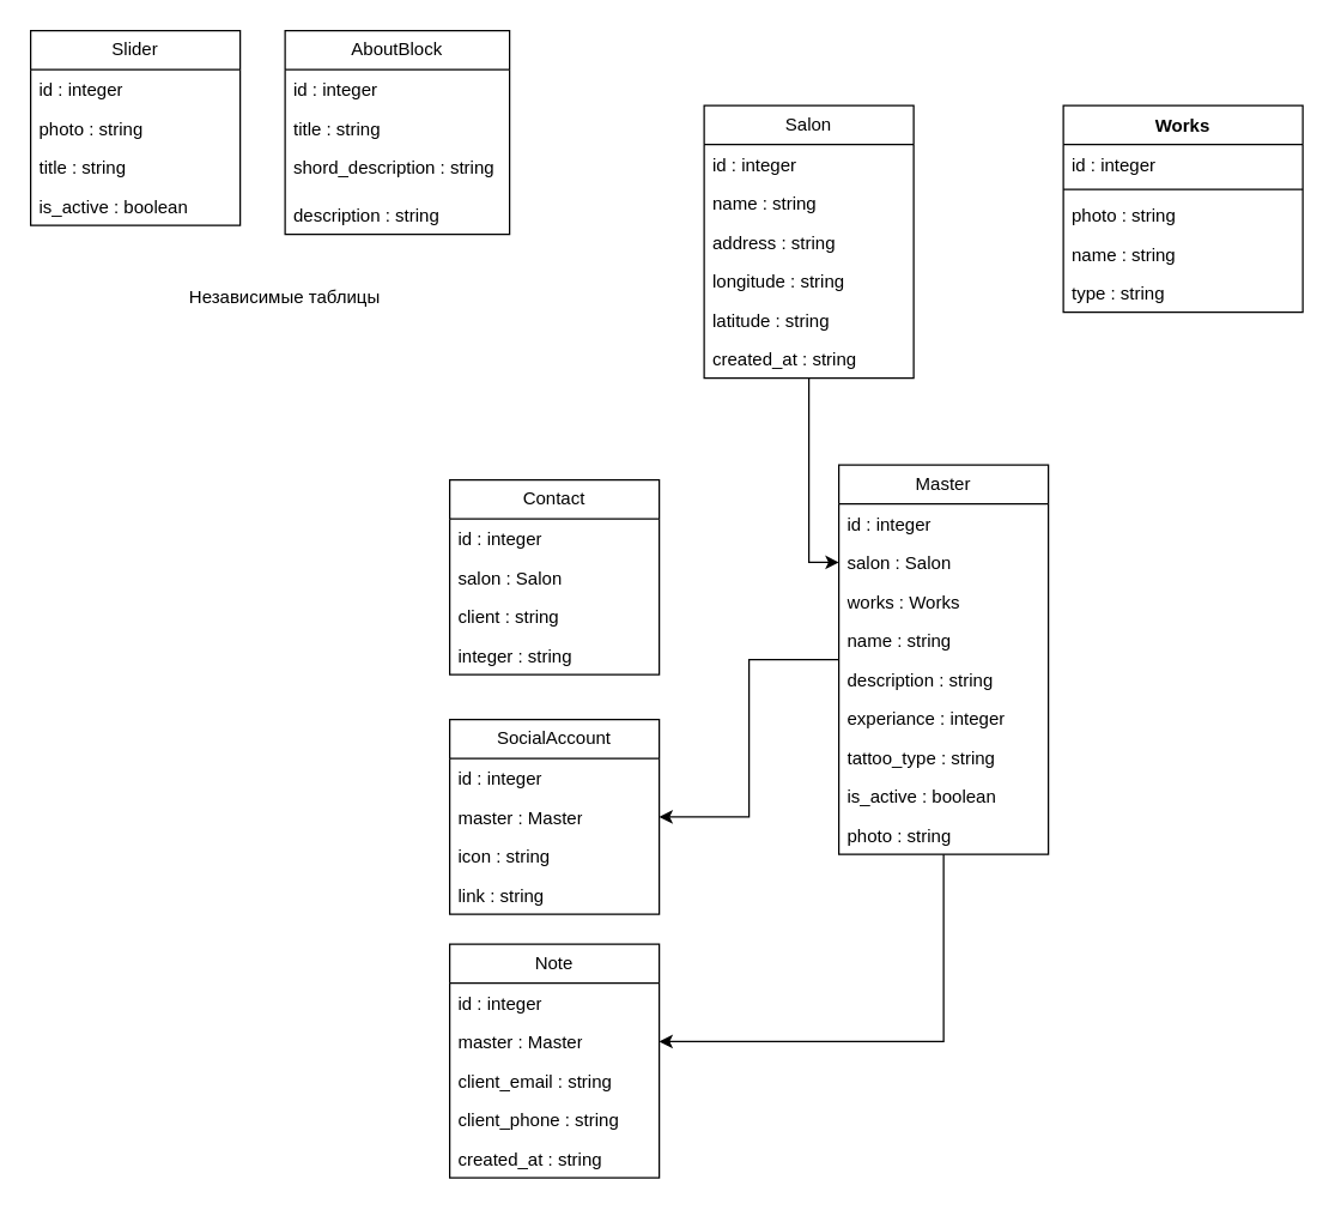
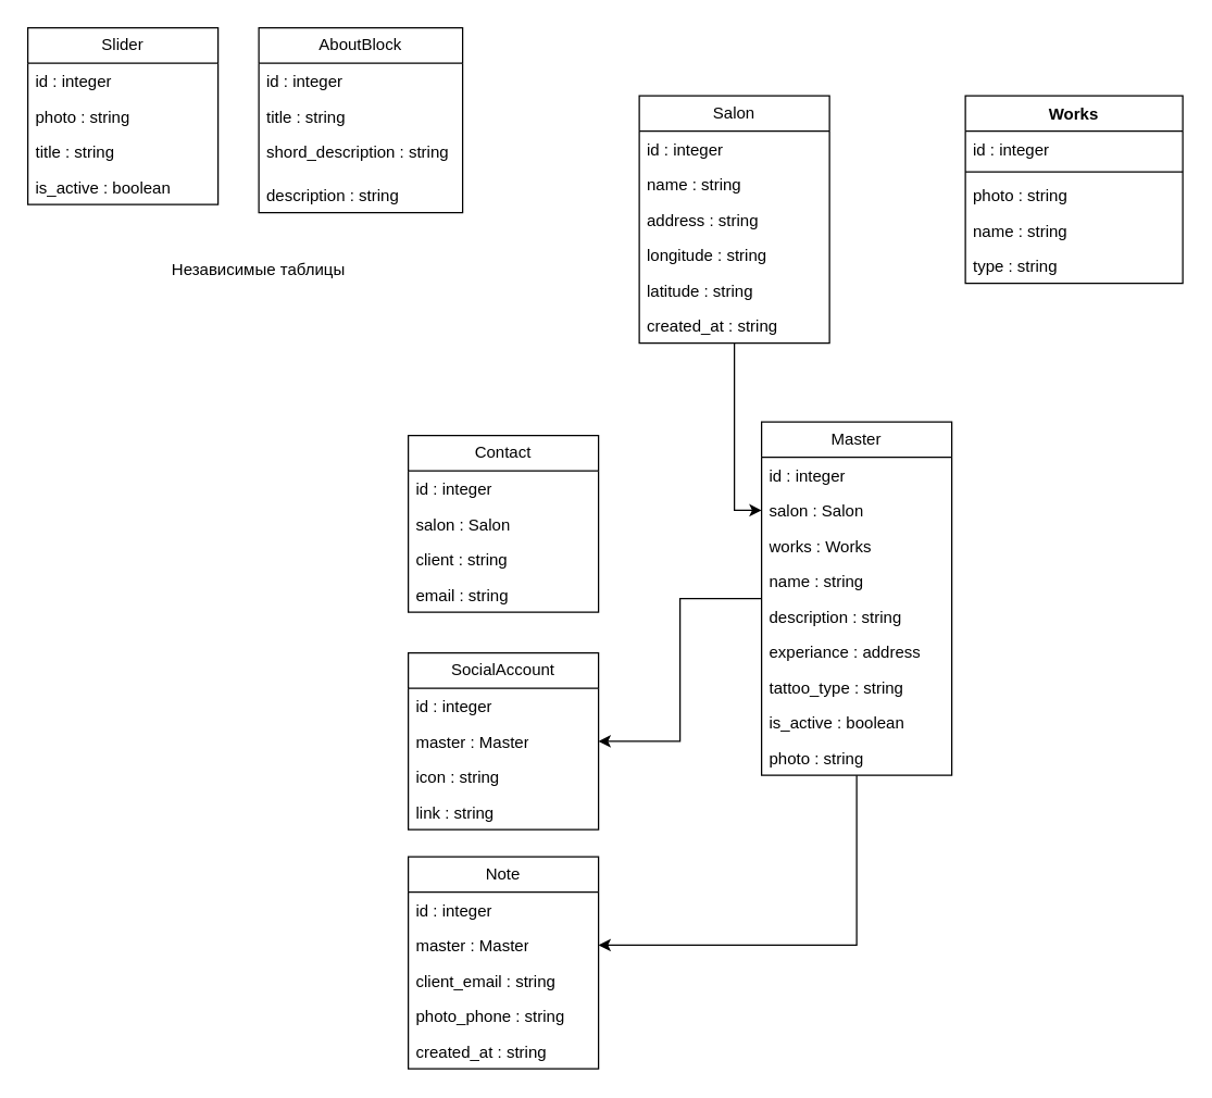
  <mxCell id="0" />
  <mxCell id="1" parent="0" />
  <mxCell id="2" style="edgeStyle=orthogonalEdgeStyle;rounded=0;orthogonalLoop=1;jettySize=auto;html=1;entryX=0;entryY=0.5;entryDx=0;entryDy=0;" edge="1" parent="1" source="3" target="35"><mxGeometry relative="1" as="geometry" /></mxCell>
  <mxCell id="3" value="Salon" style="swimlane;fontStyle=0;childLayout=stackLayout;horizontal=1;startSize=26;fillColor=none;horizontalStack=0;resizeParent=1;resizeParentMax=0;resizeLast=0;collapsible=1;marginBottom=0;whiteSpace=wrap;html=1;" vertex="1" parent="1"><mxGeometry x="470" y="70" width="140" height="182" as="geometry" /></mxCell>
  <mxCell id="4" value="id : integer" style="text;strokeColor=none;fillColor=none;align=left;verticalAlign=top;spacingLeft=4;spacingRight=4;overflow=hidden;rotatable=0;points=[[0,0.5],[1,0.5]];portConstraint=eastwest;whiteSpace=wrap;html=1;" vertex="1" parent="3"><mxGeometry y="26" width="140" height="26" as="geometry" /></mxCell>
  <mxCell id="5" value="name : string" style="text;strokeColor=none;fillColor=none;align=left;verticalAlign=top;spacingLeft=4;spacingRight=4;overflow=hidden;rotatable=0;points=[[0,0.5],[1,0.5]];portConstraint=eastwest;whiteSpace=wrap;html=1;" vertex="1" parent="3"><mxGeometry y="52" width="140" height="26" as="geometry" /></mxCell>
  <mxCell id="6" value="address : string" style="text;strokeColor=none;fillColor=none;align=left;verticalAlign=top;spacingLeft=4;spacingRight=4;overflow=hidden;rotatable=0;points=[[0,0.5],[1,0.5]];portConstraint=eastwest;whiteSpace=wrap;html=1;" vertex="1" parent="3"><mxGeometry y="78" width="140" height="26" as="geometry" /></mxCell>
  <mxCell id="7" value="longitude : string" style="text;strokeColor=none;fillColor=none;align=left;verticalAlign=top;spacingLeft=4;spacingRight=4;overflow=hidden;rotatable=0;points=[[0,0.5],[1,0.5]];portConstraint=eastwest;whiteSpace=wrap;html=1;" vertex="1" parent="3"><mxGeometry y="104" width="140" height="26" as="geometry" /></mxCell>
  <mxCell id="8" value="latitude : string" style="text;strokeColor=none;fillColor=none;align=left;verticalAlign=top;spacingLeft=4;spacingRight=4;overflow=hidden;rotatable=0;points=[[0,0.5],[1,0.5]];portConstraint=eastwest;whiteSpace=wrap;html=1;" vertex="1" parent="3"><mxGeometry y="130" width="140" height="26" as="geometry" /></mxCell>
  <mxCell id="9" value="created_at : string" style="text;strokeColor=none;fillColor=none;align=left;verticalAlign=top;spacingLeft=4;spacingRight=4;overflow=hidden;rotatable=0;points=[[0,0.5],[1,0.5]];portConstraint=eastwest;whiteSpace=wrap;html=1;" vertex="1" parent="3"><mxGeometry y="156" width="140" height="26" as="geometry" /></mxCell>
  <mxCell id="10" value="AboutBlock" style="swimlane;fontStyle=0;childLayout=stackLayout;horizontal=1;startSize=26;fillColor=none;horizontalStack=0;resizeParent=1;resizeParentMax=0;resizeLast=0;collapsible=1;marginBottom=0;whiteSpace=wrap;html=1;" vertex="1" parent="1"><mxGeometry x="190" y="20" width="150" height="136" as="geometry" /></mxCell>
  <mxCell id="11" value="id : integer" style="text;strokeColor=none;fillColor=none;align=left;verticalAlign=top;spacingLeft=4;spacingRight=4;overflow=hidden;rotatable=0;points=[[0,0.5],[1,0.5]];portConstraint=eastwest;whiteSpace=wrap;html=1;" vertex="1" parent="10"><mxGeometry y="26" width="150" height="26" as="geometry" /></mxCell>
  <mxCell id="12" value="title : string" style="text;strokeColor=none;fillColor=none;align=left;verticalAlign=top;spacingLeft=4;spacingRight=4;overflow=hidden;rotatable=0;points=[[0,0.5],[1,0.5]];portConstraint=eastwest;whiteSpace=wrap;html=1;" vertex="1" parent="10"><mxGeometry y="52" width="150" height="26" as="geometry" /></mxCell>
  <mxCell id="13" value="shord_description : string" style="text;strokeColor=none;fillColor=none;align=left;verticalAlign=top;spacingLeft=4;spacingRight=4;overflow=hidden;rotatable=0;points=[[0,0.5],[1,0.5]];portConstraint=eastwest;whiteSpace=wrap;html=1;" vertex="1" parent="10"><mxGeometry y="78" width="150" height="32" as="geometry" /></mxCell>
  <mxCell id="14" value="&lt;div&gt;description : string&lt;/div&gt;&lt;div&gt;&lt;br&gt;&lt;/div&gt;" style="text;strokeColor=none;fillColor=none;align=left;verticalAlign=top;spacingLeft=4;spacingRight=4;overflow=hidden;rotatable=0;points=[[0,0.5],[1,0.5]];portConstraint=eastwest;whiteSpace=wrap;html=1;" vertex="1" parent="10"><mxGeometry y="110" width="150" height="26" as="geometry" /></mxCell>
  <mxCell id="15" value="Contact" style="swimlane;fontStyle=0;childLayout=stackLayout;horizontal=1;startSize=26;fillColor=none;horizontalStack=0;resizeParent=1;resizeParentMax=0;resizeLast=0;collapsible=1;marginBottom=0;whiteSpace=wrap;html=1;" vertex="1" parent="1"><mxGeometry x="300" y="320" width="140" height="130" as="geometry" /></mxCell>
  <mxCell id="16" value="id : integer" style="text;strokeColor=none;fillColor=none;align=left;verticalAlign=top;spacingLeft=4;spacingRight=4;overflow=hidden;rotatable=0;points=[[0,0.5],[1,0.5]];portConstraint=eastwest;whiteSpace=wrap;html=1;" vertex="1" parent="15"><mxGeometry y="26" width="140" height="26" as="geometry" /></mxCell>
  <mxCell id="17" value="salon : Salon" style="text;strokeColor=none;fillColor=none;align=left;verticalAlign=top;spacingLeft=4;spacingRight=4;overflow=hidden;rotatable=0;points=[[0,0.5],[1,0.5]];portConstraint=eastwest;whiteSpace=wrap;html=1;" vertex="1" parent="15"><mxGeometry y="52" width="140" height="26" as="geometry" /></mxCell>
  <mxCell id="18" value="client : string" style="text;strokeColor=none;fillColor=none;align=left;verticalAlign=top;spacingLeft=4;spacingRight=4;overflow=hidden;rotatable=0;points=[[0,0.5],[1,0.5]];portConstraint=eastwest;whiteSpace=wrap;html=1;" vertex="1" parent="15"><mxGeometry y="78" width="140" height="26" as="geometry" /></mxCell>
- <mxCell id="19" value="integer : string" style="text;strokeColor=none;fillColor=none;align=left;verticalAlign=top;spacingLeft=4;spacingRight=4;overflow=hidden;rotatable=0;points=[[0,0.5],[1,0.5]];portConstraint=eastwest;whiteSpace=wrap;html=1;" vertex="1" parent="15"><mxGeometry y="104" width="140" height="26" as="geometry" /></mxCell>
+ <mxCell id="19" value="email : string" style="text;strokeColor=none;fillColor=none;align=left;verticalAlign=top;spacingLeft=4;spacingRight=4;overflow=hidden;rotatable=0;points=[[0,0.5],[1,0.5]];portConstraint=eastwest;whiteSpace=wrap;html=1;" vertex="1" parent="15"><mxGeometry y="104" width="140" height="26" as="geometry" /></mxCell>
  <mxCell id="20" value="Slider" style="swimlane;fontStyle=0;childLayout=stackLayout;horizontal=1;startSize=26;fillColor=none;horizontalStack=0;resizeParent=1;resizeParentMax=0;resizeLast=0;collapsible=1;marginBottom=0;whiteSpace=wrap;html=1;" vertex="1" parent="1"><mxGeometry x="20" y="20" width="140" height="130" as="geometry" /></mxCell>
  <mxCell id="21" value="id : integer" style="text;strokeColor=none;fillColor=none;align=left;verticalAlign=top;spacingLeft=4;spacingRight=4;overflow=hidden;rotatable=0;points=[[0,0.5],[1,0.5]];portConstraint=eastwest;whiteSpace=wrap;html=1;" vertex="1" parent="20"><mxGeometry y="26" width="140" height="26" as="geometry" /></mxCell>
  <mxCell id="22" value="photo : string" style="text;strokeColor=none;fillColor=none;align=left;verticalAlign=top;spacingLeft=4;spacingRight=4;overflow=hidden;rotatable=0;points=[[0,0.5],[1,0.5]];portConstraint=eastwest;whiteSpace=wrap;html=1;" vertex="1" parent="20"><mxGeometry y="52" width="140" height="26" as="geometry" /></mxCell>
  <mxCell id="23" value="title : string" style="text;strokeColor=none;fillColor=none;align=left;verticalAlign=top;spacingLeft=4;spacingRight=4;overflow=hidden;rotatable=0;points=[[0,0.5],[1,0.5]];portConstraint=eastwest;whiteSpace=wrap;html=1;" vertex="1" parent="20"><mxGeometry y="78" width="140" height="26" as="geometry" /></mxCell>
  <mxCell id="24" value="is_active : boolean" style="text;strokeColor=none;fillColor=none;align=left;verticalAlign=top;spacingLeft=4;spacingRight=4;overflow=hidden;rotatable=0;points=[[0,0.5],[1,0.5]];portConstraint=eastwest;whiteSpace=wrap;html=1;" vertex="1" parent="20"><mxGeometry y="104" width="140" height="26" as="geometry" /></mxCell>
  <mxCell id="25" value="Works" style="swimlane;fontStyle=1;align=center;verticalAlign=top;childLayout=stackLayout;horizontal=1;startSize=26;horizontalStack=0;resizeParent=1;resizeParentMax=0;resizeLast=0;collapsible=1;marginBottom=0;whiteSpace=wrap;html=1;" vertex="1" parent="1"><mxGeometry x="710" y="70" width="160" height="138" as="geometry" /></mxCell>
  <mxCell id="26" value="id : integer" style="text;strokeColor=none;fillColor=none;align=left;verticalAlign=top;spacingLeft=4;spacingRight=4;overflow=hidden;rotatable=0;points=[[0,0.5],[1,0.5]];portConstraint=eastwest;whiteSpace=wrap;html=1;" vertex="1" parent="25"><mxGeometry y="26" width="160" height="26" as="geometry" /></mxCell>
  <mxCell id="27" value="" style="line;strokeWidth=1;fillColor=none;align=left;verticalAlign=middle;spacingTop=-1;spacingLeft=3;spacingRight=3;rotatable=0;labelPosition=right;points=[];portConstraint=eastwest;strokeColor=inherit;" vertex="1" parent="25"><mxGeometry y="52" width="160" height="8" as="geometry" /></mxCell>
  <mxCell id="28" value="photo : string" style="text;strokeColor=none;fillColor=none;align=left;verticalAlign=top;spacingLeft=4;spacingRight=4;overflow=hidden;rotatable=0;points=[[0,0.5],[1,0.5]];portConstraint=eastwest;whiteSpace=wrap;html=1;" vertex="1" parent="25"><mxGeometry y="60" width="160" height="26" as="geometry" /></mxCell>
  <mxCell id="29" value="name : string" style="text;strokeColor=none;fillColor=none;align=left;verticalAlign=top;spacingLeft=4;spacingRight=4;overflow=hidden;rotatable=0;points=[[0,0.5],[1,0.5]];portConstraint=eastwest;whiteSpace=wrap;html=1;" vertex="1" parent="25"><mxGeometry y="86" width="160" height="26" as="geometry" /></mxCell>
  <mxCell id="30" value="type : string" style="text;strokeColor=none;fillColor=none;align=left;verticalAlign=top;spacingLeft=4;spacingRight=4;overflow=hidden;rotatable=0;points=[[0,0.5],[1,0.5]];portConstraint=eastwest;whiteSpace=wrap;html=1;" vertex="1" parent="25"><mxGeometry y="112" width="160" height="26" as="geometry" /></mxCell>
  <mxCell id="31" style="edgeStyle=orthogonalEdgeStyle;rounded=0;orthogonalLoop=1;jettySize=auto;html=1;entryX=1;entryY=0.5;entryDx=0;entryDy=0;" edge="1" parent="1" source="33" target="45"><mxGeometry relative="1" as="geometry" /></mxCell>
  <mxCell id="32" style="edgeStyle=orthogonalEdgeStyle;rounded=0;orthogonalLoop=1;jettySize=auto;html=1;entryX=1;entryY=0.5;entryDx=0;entryDy=0;" edge="1" parent="1" source="33" target="50"><mxGeometry relative="1" as="geometry" /></mxCell>
  <mxCell id="33" value="Master" style="swimlane;fontStyle=0;childLayout=stackLayout;horizontal=1;startSize=26;fillColor=none;horizontalStack=0;resizeParent=1;resizeParentMax=0;resizeLast=0;collapsible=1;marginBottom=0;whiteSpace=wrap;html=1;" vertex="1" parent="1"><mxGeometry x="560" y="310" width="140" height="260" as="geometry" /></mxCell>
  <mxCell id="34" value="id : integer" style="text;strokeColor=none;fillColor=none;align=left;verticalAlign=top;spacingLeft=4;spacingRight=4;overflow=hidden;rotatable=0;points=[[0,0.5],[1,0.5]];portConstraint=eastwest;whiteSpace=wrap;html=1;" vertex="1" parent="33"><mxGeometry y="26" width="140" height="26" as="geometry" /></mxCell>
  <mxCell id="35" value="salon : Salon" style="text;strokeColor=none;fillColor=none;align=left;verticalAlign=top;spacingLeft=4;spacingRight=4;overflow=hidden;rotatable=0;points=[[0,0.5],[1,0.5]];portConstraint=eastwest;whiteSpace=wrap;html=1;" vertex="1" parent="33"><mxGeometry y="52" width="140" height="26" as="geometry" /></mxCell>
  <mxCell id="36" value="works : Works" style="text;strokeColor=none;fillColor=none;align=left;verticalAlign=top;spacingLeft=4;spacingRight=4;overflow=hidden;rotatable=0;points=[[0,0.5],[1,0.5]];portConstraint=eastwest;whiteSpace=wrap;html=1;" vertex="1" parent="33"><mxGeometry y="78" width="140" height="26" as="geometry" /></mxCell>
  <mxCell id="37" value="name : string" style="text;strokeColor=none;fillColor=none;align=left;verticalAlign=top;spacingLeft=4;spacingRight=4;overflow=hidden;rotatable=0;points=[[0,0.5],[1,0.5]];portConstraint=eastwest;whiteSpace=wrap;html=1;" vertex="1" parent="33"><mxGeometry y="104" width="140" height="26" as="geometry" /></mxCell>
  <mxCell id="38" value="description : string" style="text;strokeColor=none;fillColor=none;align=left;verticalAlign=top;spacingLeft=4;spacingRight=4;overflow=hidden;rotatable=0;points=[[0,0.5],[1,0.5]];portConstraint=eastwest;whiteSpace=wrap;html=1;" vertex="1" parent="33"><mxGeometry y="130" width="140" height="26" as="geometry" /></mxCell>
- <mxCell id="39" value="experiance : integer" style="text;strokeColor=none;fillColor=none;align=left;verticalAlign=top;spacingLeft=4;spacingRight=4;overflow=hidden;rotatable=0;points=[[0,0.5],[1,0.5]];portConstraint=eastwest;whiteSpace=wrap;html=1;" vertex="1" parent="33"><mxGeometry y="156" width="140" height="26" as="geometry" /></mxCell>
+ <mxCell id="39" value="experiance : address" style="text;strokeColor=none;fillColor=none;align=left;verticalAlign=top;spacingLeft=4;spacingRight=4;overflow=hidden;rotatable=0;points=[[0,0.5],[1,0.5]];portConstraint=eastwest;whiteSpace=wrap;html=1;" vertex="1" parent="33"><mxGeometry y="156" width="140" height="26" as="geometry" /></mxCell>
  <mxCell id="40" value="tattoo_type : string" style="text;strokeColor=none;fillColor=none;align=left;verticalAlign=top;spacingLeft=4;spacingRight=4;overflow=hidden;rotatable=0;points=[[0,0.5],[1,0.5]];portConstraint=eastwest;whiteSpace=wrap;html=1;" vertex="1" parent="33"><mxGeometry y="182" width="140" height="26" as="geometry" /></mxCell>
  <mxCell id="41" value="is_active : boolean" style="text;strokeColor=none;fillColor=none;align=left;verticalAlign=top;spacingLeft=4;spacingRight=4;overflow=hidden;rotatable=0;points=[[0,0.5],[1,0.5]];portConstraint=eastwest;whiteSpace=wrap;html=1;" vertex="1" parent="33"><mxGeometry y="208" width="140" height="26" as="geometry" /></mxCell>
  <mxCell id="42" value="photo : string" style="text;strokeColor=none;fillColor=none;align=left;verticalAlign=top;spacingLeft=4;spacingRight=4;overflow=hidden;rotatable=0;points=[[0,0.5],[1,0.5]];portConstraint=eastwest;whiteSpace=wrap;html=1;" vertex="1" parent="33"><mxGeometry y="234" width="140" height="26" as="geometry" /></mxCell>
  <mxCell id="43" value="SocialAccount" style="swimlane;fontStyle=0;childLayout=stackLayout;horizontal=1;startSize=26;fillColor=none;horizontalStack=0;resizeParent=1;resizeParentMax=0;resizeLast=0;collapsible=1;marginBottom=0;whiteSpace=wrap;html=1;" vertex="1" parent="1"><mxGeometry x="300" y="480" width="140" height="130" as="geometry" /></mxCell>
  <mxCell id="44" value="id : integer" style="text;strokeColor=none;fillColor=none;align=left;verticalAlign=top;spacingLeft=4;spacingRight=4;overflow=hidden;rotatable=0;points=[[0,0.5],[1,0.5]];portConstraint=eastwest;whiteSpace=wrap;html=1;" vertex="1" parent="43"><mxGeometry y="26" width="140" height="26" as="geometry" /></mxCell>
  <mxCell id="45" value="master : Master" style="text;strokeColor=none;fillColor=none;align=left;verticalAlign=top;spacingLeft=4;spacingRight=4;overflow=hidden;rotatable=0;points=[[0,0.5],[1,0.5]];portConstraint=eastwest;whiteSpace=wrap;html=1;" vertex="1" parent="43"><mxGeometry y="52" width="140" height="26" as="geometry" /></mxCell>
  <mxCell id="46" value="icon : string" style="text;strokeColor=none;fillColor=none;align=left;verticalAlign=top;spacingLeft=4;spacingRight=4;overflow=hidden;rotatable=0;points=[[0,0.5],[1,0.5]];portConstraint=eastwest;whiteSpace=wrap;html=1;" vertex="1" parent="43"><mxGeometry y="78" width="140" height="26" as="geometry" /></mxCell>
  <mxCell id="47" value="link : string" style="text;strokeColor=none;fillColor=none;align=left;verticalAlign=top;spacingLeft=4;spacingRight=4;overflow=hidden;rotatable=0;points=[[0,0.5],[1,0.5]];portConstraint=eastwest;whiteSpace=wrap;html=1;" vertex="1" parent="43"><mxGeometry y="104" width="140" height="26" as="geometry" /></mxCell>
  <mxCell id="48" value="Note" style="swimlane;fontStyle=0;childLayout=stackLayout;horizontal=1;startSize=26;fillColor=none;horizontalStack=0;resizeParent=1;resizeParentMax=0;resizeLast=0;collapsible=1;marginBottom=0;whiteSpace=wrap;html=1;" vertex="1" parent="1"><mxGeometry x="300" y="630" width="140" height="156" as="geometry" /></mxCell>
  <mxCell id="49" value="id : integer" style="text;strokeColor=none;fillColor=none;align=left;verticalAlign=top;spacingLeft=4;spacingRight=4;overflow=hidden;rotatable=0;points=[[0,0.5],[1,0.5]];portConstraint=eastwest;whiteSpace=wrap;html=1;" vertex="1" parent="48"><mxGeometry y="26" width="140" height="26" as="geometry" /></mxCell>
  <mxCell id="50" value="master : Master" style="text;strokeColor=none;fillColor=none;align=left;verticalAlign=top;spacingLeft=4;spacingRight=4;overflow=hidden;rotatable=0;points=[[0,0.5],[1,0.5]];portConstraint=eastwest;whiteSpace=wrap;html=1;" vertex="1" parent="48"><mxGeometry y="52" width="140" height="26" as="geometry" /></mxCell>
  <mxCell id="51" value="client_email : string" style="text;strokeColor=none;fillColor=none;align=left;verticalAlign=top;spacingLeft=4;spacingRight=4;overflow=hidden;rotatable=0;points=[[0,0.5],[1,0.5]];portConstraint=eastwest;whiteSpace=wrap;html=1;" vertex="1" parent="48"><mxGeometry y="78" width="140" height="26" as="geometry" /></mxCell>
- <mxCell id="52" value="client_phone : string" style="text;strokeColor=none;fillColor=none;align=left;verticalAlign=top;spacingLeft=4;spacingRight=4;overflow=hidden;rotatable=0;points=[[0,0.5],[1,0.5]];portConstraint=eastwest;whiteSpace=wrap;html=1;" vertex="1" parent="48"><mxGeometry y="104" width="140" height="26" as="geometry" /></mxCell>
+ <mxCell id="52" value="photo_phone : string" style="text;strokeColor=none;fillColor=none;align=left;verticalAlign=top;spacingLeft=4;spacingRight=4;overflow=hidden;rotatable=0;points=[[0,0.5],[1,0.5]];portConstraint=eastwest;whiteSpace=wrap;html=1;" vertex="1" parent="48"><mxGeometry y="104" width="140" height="26" as="geometry" /></mxCell>
  <mxCell id="53" value="created_at : string" style="text;strokeColor=none;fillColor=none;align=left;verticalAlign=top;spacingLeft=4;spacingRight=4;overflow=hidden;rotatable=0;points=[[0,0.5],[1,0.5]];portConstraint=eastwest;whiteSpace=wrap;html=1;" vertex="1" parent="48"><mxGeometry y="130" width="140" height="26" as="geometry" /></mxCell>
  <mxCell id="54" value="Независимые таблицы" style="text;html=1;align=center;verticalAlign=middle;whiteSpace=wrap;rounded=0;" vertex="1" parent="1"><mxGeometry x="95" y="183" width="190" height="30" as="geometry" /></mxCell>
